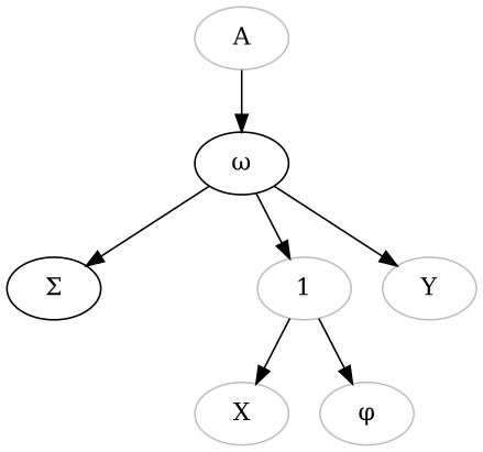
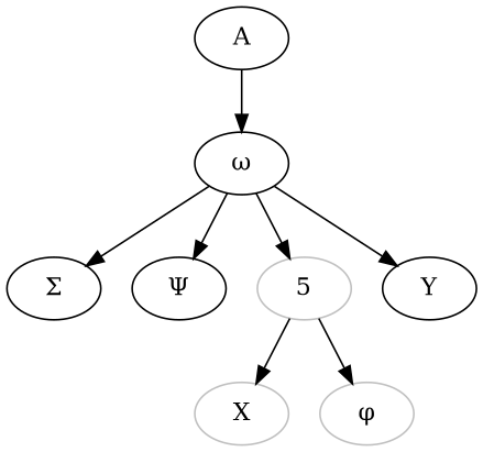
  digraph {
    node [color=grey]
-   n1 [label=A]
+   n1 [color=black label=A]
    n2 [color=black label="ω"]
    n3 [label="Σ" color=""]
-   1
-   n6 [label="Υ"]
+   n4 [label="Ψ" color=""]
+   1 [label=5]
+   n6 [label="Υ" color=""]
    n7 [label=X]
    n8 [label="φ"]
    n1 -> n2
    n2 -> n3
+   n2 -> n4
    n2 -> 1
    n2 -> n6
    1 -> n7
    1 -> n8
  }
